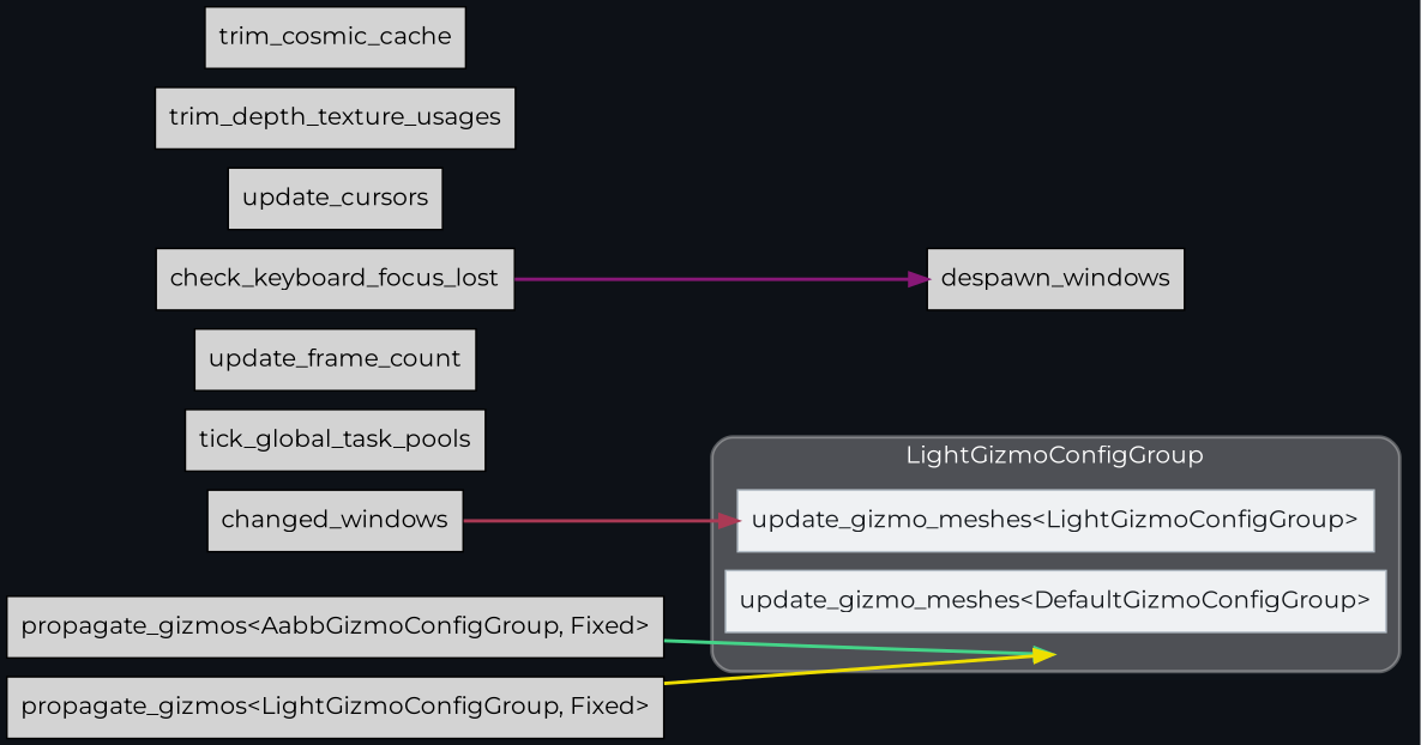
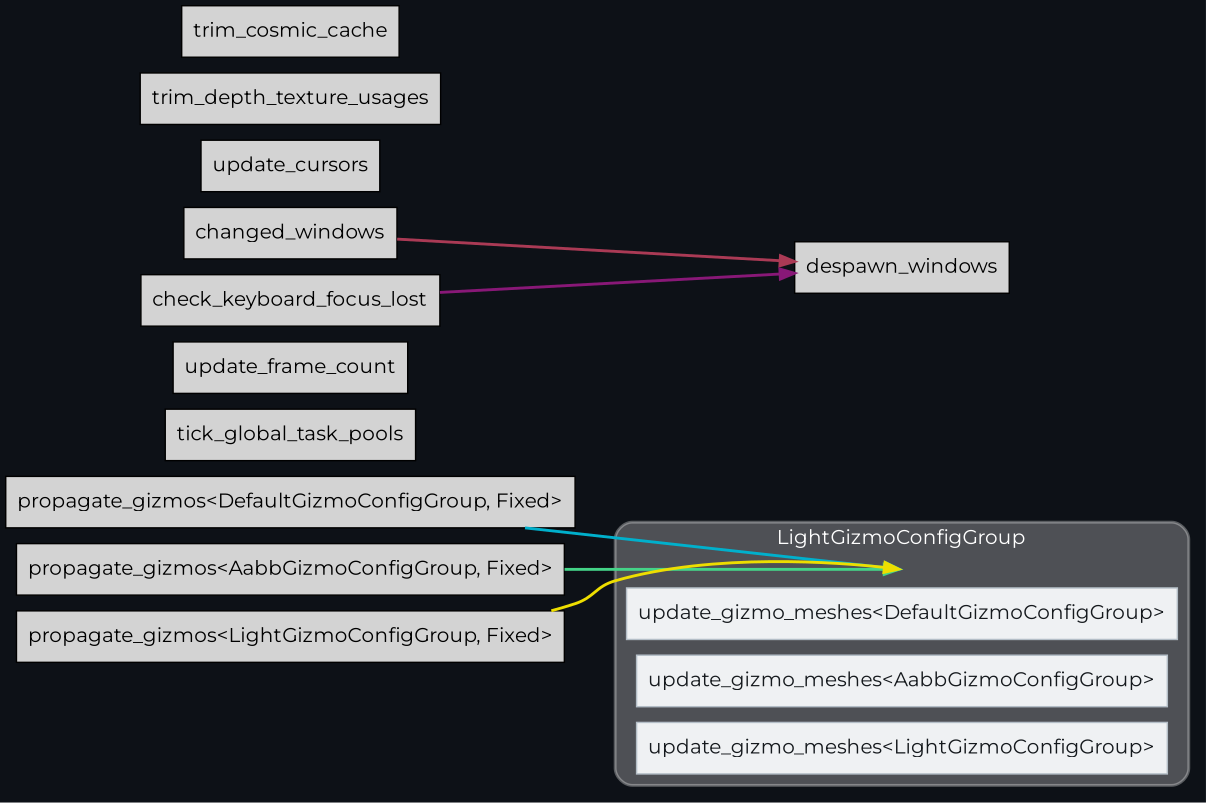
  digraph {
    bgcolor="#0d1117"
    compound=true
    fontname=Montserrat
    nodesep=0.15
    rankdir=LR
    splines=spline
    node [fontname=Montserrat shape=box style=filled]
    edge [fontname=Montserrat penwidth=2]
    "set_marker_node_Set(10)" [shape=point style=invis]
    n2 [color="#b4bec7" fillcolor="#eff1f3" fontcolor="#15191d" label="update_gizmo_meshes<DefaultGizmoConfigGroup>" penwidth=1]
+   n3 [color="#b4bec7" fillcolor="#eff1f3" fontcolor="#15191d" label="update_gizmo_meshes<AabbGizmoConfigGroup>" penwidth=1]
    n4 [color="#b4bec7" fillcolor="#eff1f3" fontcolor="#15191d" label="update_gizmo_meshes<LightGizmoConfigGroup>" penwidth=1]
    n5 [label=tick_global_task_pools]
    n6 [label=update_frame_count]
    n7 [label=changed_windows]
    n8 [label=despawn_windows]
    n9 [label=check_keyboard_focus_lost]
    n10 [label=update_cursors]
    n11 [label=trim_depth_texture_usages]
    n12 [label=trim_cosmic_cache]
+   n13 [label="propagate_gizmos<DefaultGizmoConfigGroup, Fixed>"]
    n14 [label="propagate_gizmos<AabbGizmoConfigGroup, Fixed>"]
    n15 [label="propagate_gizmos<LightGizmoConfigGroup, Fixed>"]
    subgraph cluster_1 {
      color="#ffffff50"
      fillcolor="#ffffff44"
      fontcolor="#ffffff"
      label=LightGizmoConfigGroup
      penwidth=2
      style="rounded,filled"
      "set_marker_node_Set(10)"
      n2
+     n3
      n4
    }
-   n7 -> n4 [color="#aa3a55"]
+   n7 -> n8 [color="#aa3a55"]
    n9 -> n8 [color="#881877"]
+   n13 -> "set_marker_node_Set(10)" [color="#00b0cc"]
    n14 -> "set_marker_node_Set(10)" [color="#44d488"]
    n15 -> "set_marker_node_Set(10)" [color="#eede00"]
  }
